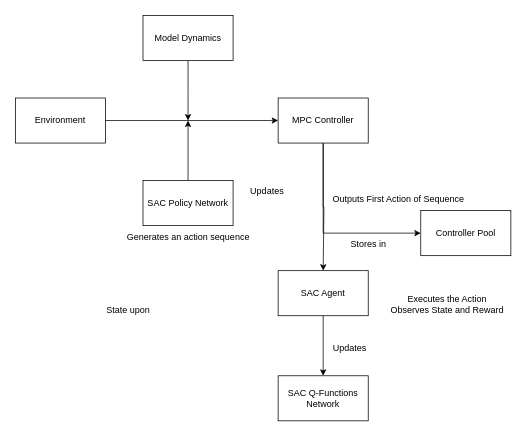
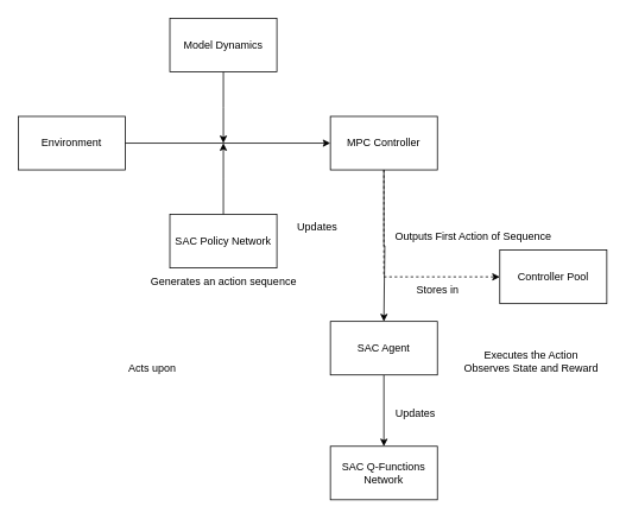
  <mxCell id="0" />
  <mxCell id="1" parent="0" />
  <mxCell id="2" value="Environment&lt;br&gt;" style="rounded=0;whiteSpace=wrap;html=1;" parent="1" vertex="1"><mxGeometry x="20" y="130" width="120" height="60" as="geometry" /></mxCell>
  <mxCell id="3" value="" style="endArrow=classic;html=1;rounded=0;" parent="1" edge="1"><mxGeometry width="50" height="50" relative="1" as="geometry"><mxPoint x="140" y="160" as="sourcePoint" /><mxPoint x="370" y="160" as="targetPoint" /></mxGeometry></mxCell>
  <mxCell id="4" style="edgeStyle=orthogonalEdgeStyle;rounded=0;orthogonalLoop=1;jettySize=auto;html=1;" parent="1" source="6" edge="1"><mxGeometry relative="1" as="geometry"><mxPoint x="430" y="360" as="targetPoint" /><Array as="points"><mxPoint x="430" y="275" /><mxPoint x="431" y="275" /></Array></mxGeometry></mxCell>
- <mxCell id="5" style="edgeStyle=orthogonalEdgeStyle;rounded=0;orthogonalLoop=1;jettySize=auto;html=1;entryX=0;entryY=0.5;entryDx=0;entryDy=0;" parent="1" source="6" target="19" edge="1"><mxGeometry relative="1" as="geometry"><Array as="points"><mxPoint x="430" y="310" /></Array></mxGeometry></mxCell>
+ <mxCell id="5" style="edgeStyle=orthogonalEdgeStyle;rounded=0;orthogonalLoop=1;jettySize=auto;html=1;entryX=0;entryY=0.5;entryDx=0;entryDy=0;dashed=1;" parent="1" source="6" target="19" edge="1"><mxGeometry relative="1" as="geometry"><Array as="points"><mxPoint x="430" y="310" /></Array></mxGeometry></mxCell>
  <mxCell id="6" value="MPC Controller" style="rounded=0;whiteSpace=wrap;html=1;" parent="1" vertex="1"><mxGeometry x="370" y="130" width="120" height="60" as="geometry" /></mxCell>
  <mxCell id="7" style="edgeStyle=orthogonalEdgeStyle;rounded=0;orthogonalLoop=1;jettySize=auto;html=1;" parent="1" source="8" edge="1"><mxGeometry relative="1" as="geometry"><mxPoint x="250" y="160" as="targetPoint" /></mxGeometry></mxCell>
  <mxCell id="8" value="Model Dynamics" style="rounded=0;whiteSpace=wrap;html=1;" parent="1" vertex="1"><mxGeometry x="190" y="20" width="120" height="60" as="geometry" /></mxCell>
  <mxCell id="9" style="edgeStyle=orthogonalEdgeStyle;rounded=0;orthogonalLoop=1;jettySize=auto;html=1;" parent="1" source="10" edge="1"><mxGeometry relative="1" as="geometry"><mxPoint x="250" y="160" as="targetPoint" /></mxGeometry></mxCell>
  <mxCell id="10" value="SAC Policy Network" style="rounded=0;whiteSpace=wrap;html=1;" parent="1" vertex="1"><mxGeometry x="190" y="240" width="120" height="60" as="geometry" /></mxCell>
  <mxCell id="11" value="Outputs First Action of Sequence&lt;br&gt;" style="text;html=1;align=center;verticalAlign=middle;resizable=0;points=[];autosize=1;strokeColor=none;fillColor=none;" parent="1" vertex="1"><mxGeometry x="430" y="250" width="200" height="30" as="geometry" /></mxCell>
  <mxCell id="12" value="Generates an action sequence" style="text;html=1;align=center;verticalAlign=middle;resizable=0;points=[];autosize=1;strokeColor=none;fillColor=none;" parent="1" vertex="1"><mxGeometry x="155" y="300" width="190" height="30" as="geometry" /></mxCell>
  <mxCell id="13" value="" style="edgeStyle=orthogonalEdgeStyle;rounded=0;orthogonalLoop=1;jettySize=auto;html=1;" parent="1" source="14" target="17" edge="1"><mxGeometry relative="1" as="geometry" /></mxCell>
  <mxCell id="14" value="SAC Agent" style="rounded=0;whiteSpace=wrap;html=1;" parent="1" vertex="1"><mxGeometry x="370" y="360" width="120" height="60" as="geometry" /></mxCell>
  <mxCell id="15" value="Executes the Action&lt;br&gt;Observes State and Reward" style="text;html=1;align=center;verticalAlign=middle;resizable=0;points=[];autosize=1;strokeColor=none;fillColor=none;" parent="1" vertex="1"><mxGeometry x="510" y="385" width="170" height="40" as="geometry" /></mxCell>
  <mxCell id="16" value="Updates" style="text;html=1;align=center;verticalAlign=middle;resizable=0;points=[];autosize=1;strokeColor=none;fillColor=none;" parent="1" vertex="1"><mxGeometry x="320" y="240" width="70" height="30" as="geometry" /></mxCell>
  <mxCell id="17" value="SAC Q-Functions Network" style="rounded=0;whiteSpace=wrap;html=1;" parent="1" vertex="1"><mxGeometry x="370" y="500" width="120" height="60" as="geometry" /></mxCell>
  <mxCell id="18" value="Updates" style="text;html=1;align=center;verticalAlign=middle;resizable=0;points=[];autosize=1;strokeColor=none;fillColor=none;" parent="1" vertex="1"><mxGeometry x="430" y="448" width="70" height="30" as="geometry" /></mxCell>
  <mxCell id="19" value="Controller Pool" style="whiteSpace=wrap;html=1;" parent="1" vertex="1"><mxGeometry x="560" y="280" width="120" height="60" as="geometry" /></mxCell>
  <mxCell id="20" value="Stores in" style="text;html=1;align=center;verticalAlign=middle;resizable=0;points=[];autosize=1;strokeColor=none;fillColor=none;" parent="1" vertex="1"><mxGeometry x="455" y="310" width="70" height="30" as="geometry" /></mxCell>
- <mxCell id="21" value="State upon" style="text;html=1;align=center;verticalAlign=middle;resizable=0;points=[];autosize=1;strokeColor=none;fillColor=none;" vertex="1" parent="1"><mxGeometry x="130" y="398" width="80" height="30" as="geometry" /></mxCell>
+ <mxCell id="21" value="Acts upon" style="text;html=1;align=center;verticalAlign=middle;resizable=0;points=[];autosize=1;strokeColor=none;fillColor=none;" vertex="1" parent="1"><mxGeometry x="130" y="398" width="80" height="30" as="geometry" /></mxCell>
